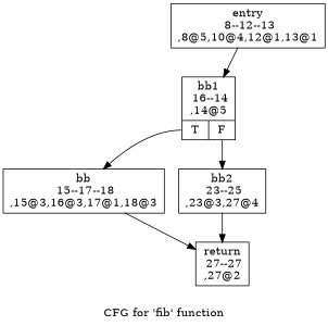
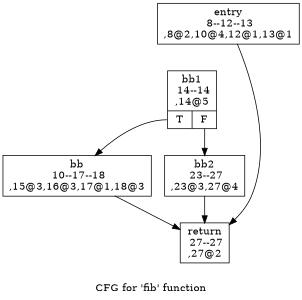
  digraph {
    label="CFG for 'fib' function"
    node [shape=record]
-   n1 [label="{entry\n 8--12--13\n,8@5,10@4,12@1,13@1\n}"]
-   n2 [label="{bb1\n 16--14\n,14@5\n|{<s0>T|<s1>F}}"]
-   n3 [label="{bb\n 15--17--18\n,15@3,16@3,17@1,18@3\n}"]
-   n4 [label="{bb2\n 23--25\n,23@3,27@4\n}"]
+   n1 [label="{entry\n 8--12--13\n,8@2,10@4,12@1,13@1\n}"]
+   n2 [label="{bb1\n 14--14\n,14@5\n|{<s0>T|<s1>F}}"]
+   n3 [label="{bb\n 10--17--18\n,15@3,16@3,17@1,18@3\n}"]
+   n4 [label="{bb2\n 23--27\n,23@3,27@4\n}"]
    n5 [label="{return\n 27--27\n,27@2\n}"]
-   n1 -> n2
+   n1 -> n5
    n2 -> n3 [tailport=s0]
    n2 -> n4 [tailport=s1]
    n3 -> n5
    n4 -> n5
  }
